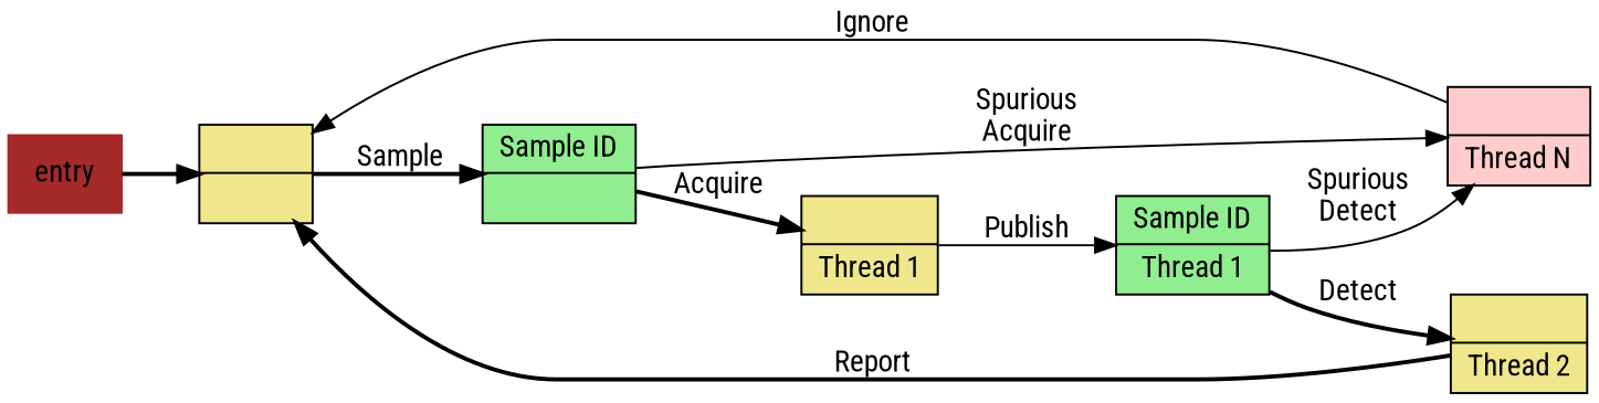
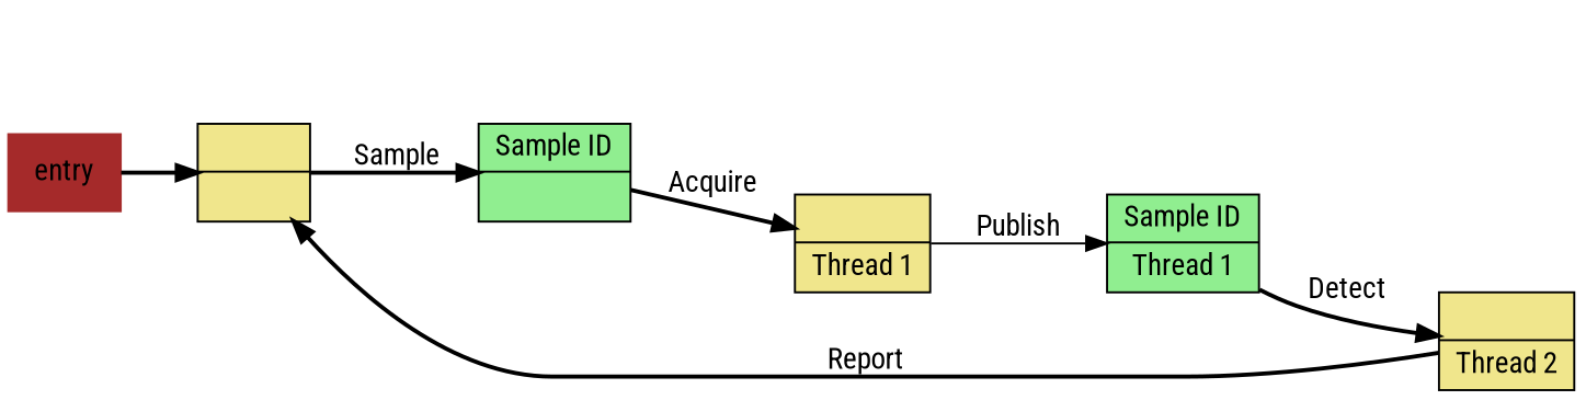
  digraph {
    rankdir=LR
    fontname="Roboto Condensed"
    node [fontfamily=serif labeljust=l nojustify=false shape=record style=filled fontname="Roboto Condensed" fillcolor="#F0E68C"]
    edge [style=bold fontname="Roboto Condensed"]
    entry [color=brown fillcolor=""]
    n2 [label=<|>]
    n3 [fillcolor="#90EE90" label=<Sample ID|>]
    n4 [label=<|Thread 1>]
-   n5 [fillcolor="#FFCCCC" label=<|Thread N>]
    n6 [fillcolor="#90EE90" label=<Sample ID|Thread 1>]
    n7 [label=<|Thread 2>]
    entry -> n2
    n2 -> n3 [label=" Sample"]
    n3 -> n4 [label=Acquire]
-   n3 -> n5 [label="Spurious\nAcquire" style=solid]
    n4 -> n6 [label=Publish style=solid]
-   n5 -> n2 [label=" Ignore" style=solid]
-   n6 -> n5 [label="Spurious\nDetect" style=solid]
    n6 -> n7 [label=Detect]
    n7 -> n2 [label=" Report"]
  }
